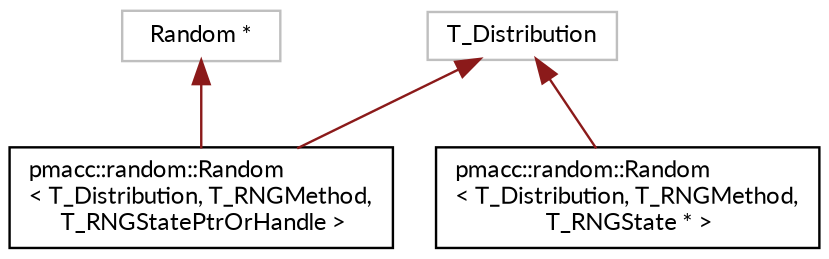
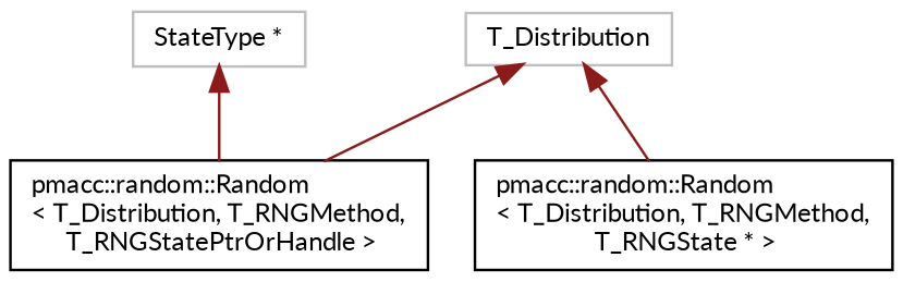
  digraph {
    rankdir=TB
    fontname=Lato
    node [color=grey75 fillcolor=white fontname=Lato fontsize=10 shape=record style=filled]
    edge [color=firebrick4 dir=back fontname=Lato fontsize=10 labelfontname=Helvetica labelfontsize=10 style=solid]
-   n1 [height=0.2 label="Random *" width=0.4]
+   n1 [height=0.2 label="StateType *" width=0.4]
    n2 [color=black height=0.2 label="pmacc::random::Random\l\< T_Distribution, T_RNGMethod,\l T_RNGStatePtrOrHandle \>" width=0.4]
    n3 [height=0.2 label=T_Distribution width=0.4]
    n4 [color=black height=0.2 label="pmacc::random::Random\l\< T_Distribution, T_RNGMethod,\l T_RNGState * \>" width=0.4]
    n1 -> n2
    n3 -> n2
    n3 -> n4
  }
